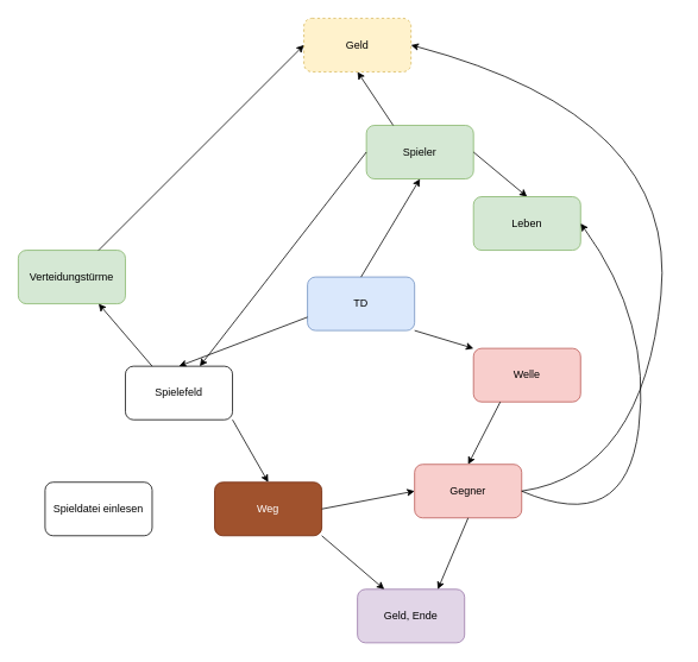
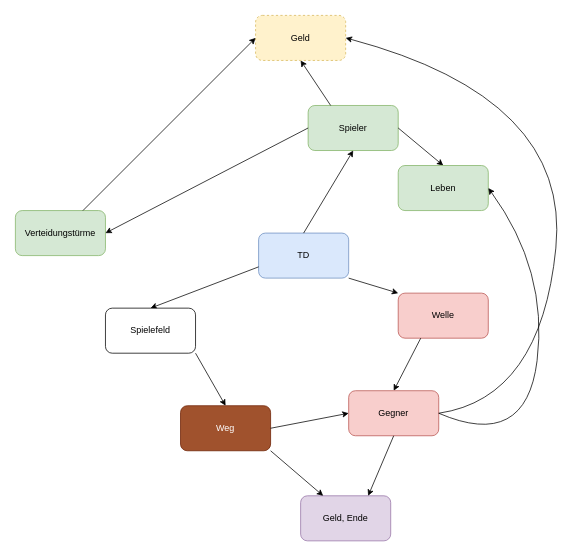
  <mxCell id="0" />
  <mxCell id="1" parent="0" />
  <mxCell id="2" value="TD" style="rounded=1;whiteSpace=wrap;html=1;fillColor=#dae8fc;strokeColor=#6c8ebf;" vertex="1" parent="1"><mxGeometry x="344" y="310" width="120" height="60" as="geometry" /></mxCell>
  <mxCell id="3" value="" style="endArrow=classic;html=1;exitX=0;exitY=0.75;exitDx=0;exitDy=0;entryX=0.5;entryY=0;entryDx=0;entryDy=0;" edge="1" parent="1" source="2" target="4"><mxGeometry width="50" height="50" relative="1" as="geometry"><mxPoint x="320" y="450" as="sourcePoint" /><mxPoint x="210" y="410" as="targetPoint" /></mxGeometry></mxCell>
  <mxCell id="4" value="Spielefeld" style="rounded=1;whiteSpace=wrap;html=1;" vertex="1" parent="1"><mxGeometry x="140" y="410" width="120" height="60" as="geometry" /></mxCell>
  <mxCell id="5" value="Weg" style="rounded=1;whiteSpace=wrap;html=1;fillColor=#a0522d;strokeColor=#6D1F00;fontColor=#ffffff;" vertex="1" parent="1"><mxGeometry x="240" y="540" width="120" height="60" as="geometry" /></mxCell>
  <mxCell id="6" value="" style="endArrow=classic;html=1;exitX=1;exitY=1;exitDx=0;exitDy=0;entryX=0.5;entryY=0;entryDx=0;entryDy=0;" edge="1" parent="1" source="4" target="5"><mxGeometry width="50" height="50" relative="1" as="geometry"><mxPoint x="320" y="450" as="sourcePoint" /><mxPoint x="370" y="400" as="targetPoint" /></mxGeometry></mxCell>
- <mxCell id="7" value="Spieldatei einlesen" style="rounded=1;whiteSpace=wrap;html=1;" vertex="1" parent="1"><mxGeometry x="50" y="540" width="120" height="60" as="geometry" /></mxCell>
  <mxCell id="8" value="Verteidungstürme" style="rounded=1;whiteSpace=wrap;html=1;fillColor=#d5e8d4;strokeColor=#82b366;" vertex="1" parent="1"><mxGeometry x="20" y="280" width="120" height="60" as="geometry" /></mxCell>
- <mxCell id="9" value="" style="endArrow=classic;html=1;entryX=0.75;entryY=1;entryDx=0;entryDy=0;exitX=0.25;exitY=0;exitDx=0;exitDy=0;" edge="1" parent="1" source="4" target="8"><mxGeometry width="50" height="50" relative="1" as="geometry"><mxPoint x="320" y="450" as="sourcePoint" /><mxPoint x="370" y="400" as="targetPoint" /></mxGeometry></mxCell>
  <mxCell id="10" value="Geld, Ende" style="rounded=1;whiteSpace=wrap;html=1;fillColor=#e1d5e7;strokeColor=#9673a6;" vertex="1" parent="1"><mxGeometry x="400" y="660" width="120" height="60" as="geometry" /></mxCell>
  <mxCell id="11" value="" style="endArrow=classic;html=1;exitX=1;exitY=1;exitDx=0;exitDy=0;entryX=0.25;entryY=0;entryDx=0;entryDy=0;" edge="1" parent="1" source="5" target="10"><mxGeometry width="50" height="50" relative="1" as="geometry"><mxPoint x="320" y="450" as="sourcePoint" /><mxPoint x="370" y="400" as="targetPoint" /></mxGeometry></mxCell>
  <mxCell id="12" value="Welle" style="rounded=1;whiteSpace=wrap;html=1;fillColor=#f8cecc;strokeColor=#b85450;" vertex="1" parent="1"><mxGeometry x="530" y="390" width="120" height="60" as="geometry" /></mxCell>
  <mxCell id="13" value="Spieler" style="rounded=1;whiteSpace=wrap;html=1;fillColor=#d5e8d4;strokeColor=#82b366;" vertex="1" parent="1"><mxGeometry x="410" y="140" width="120" height="60" as="geometry" /></mxCell>
  <mxCell id="14" value="" style="endArrow=classic;html=1;exitX=0.5;exitY=0;exitDx=0;exitDy=0;entryX=0.5;entryY=1;entryDx=0;entryDy=0;" edge="1" parent="1" source="2" target="13"><mxGeometry width="50" height="50" relative="1" as="geometry"><mxPoint x="420" y="300" as="sourcePoint" /><mxPoint x="470" y="250" as="targetPoint" /></mxGeometry></mxCell>
  <mxCell id="15" value="" style="endArrow=classic;html=1;exitX=1;exitY=1;exitDx=0;exitDy=0;entryX=0;entryY=0;entryDx=0;entryDy=0;" edge="1" parent="1" source="2" target="12"><mxGeometry width="50" height="50" relative="1" as="geometry"><mxPoint x="490" y="480" as="sourcePoint" /><mxPoint x="540" y="430" as="targetPoint" /></mxGeometry></mxCell>
  <mxCell id="16" value="" style="endArrow=classic;html=1;exitX=0.25;exitY=1;exitDx=0;exitDy=0;entryX=0.5;entryY=0;entryDx=0;entryDy=0;" edge="1" parent="1" source="12" target="17"><mxGeometry width="50" height="50" relative="1" as="geometry"><mxPoint x="630" y="540" as="sourcePoint" /><mxPoint x="510" y="520" as="targetPoint" /></mxGeometry></mxCell>
  <mxCell id="17" value="Gegner" style="rounded=1;whiteSpace=wrap;html=1;fillColor=#f8cecc;strokeColor=#b85450;" vertex="1" parent="1"><mxGeometry x="464" y="520" width="120" height="60" as="geometry" /></mxCell>
  <mxCell id="18" value="" style="endArrow=classic;html=1;exitX=0.5;exitY=1;exitDx=0;exitDy=0;entryX=0.75;entryY=0;entryDx=0;entryDy=0;" edge="1" parent="1" source="17" target="10"><mxGeometry width="50" height="50" relative="1" as="geometry"><mxPoint x="600" y="650" as="sourcePoint" /><mxPoint x="650" y="600" as="targetPoint" /></mxGeometry></mxCell>
- <mxCell id="19" value="" style="endArrow=classic;html=1;exitX=0;exitY=0.5;exitDx=0;exitDy=0;" edge="1" parent="1" source="13" target="4"><mxGeometry width="50" height="50" relative="1" as="geometry"><mxPoint x="290" y="240" as="sourcePoint" /><mxPoint x="340" y="190" as="targetPoint" /></mxGeometry></mxCell>
+ <mxCell id="19" value="" style="endArrow=classic;html=1;entryX=1;entryY=0.5;entryDx=0;entryDy=0;exitX=0;exitY=0.5;exitDx=0;exitDy=0;" edge="1" parent="1" source="13" target="8"><mxGeometry width="50" height="50" relative="1" as="geometry"><mxPoint x="290" y="240" as="sourcePoint" /><mxPoint x="340" y="190" as="targetPoint" /></mxGeometry></mxCell>
  <mxCell id="20" value="" style="endArrow=classic;html=1;exitX=0.25;exitY=0;exitDx=0;exitDy=0;entryX=0.5;entryY=1;entryDx=0;entryDy=0;" edge="1" parent="1" source="13" target="21"><mxGeometry width="50" height="50" relative="1" as="geometry"><mxPoint x="270" y="190" as="sourcePoint" /><mxPoint x="410" y="80" as="targetPoint" /></mxGeometry></mxCell>
  <mxCell id="21" value="Geld" style="rounded=1;whiteSpace=wrap;html=1;fillColor=#fff2cc;strokeColor=#d6b656;dashed=1;" vertex="1" parent="1"><mxGeometry x="340" y="20" width="120" height="60" as="geometry" /></mxCell>
  <mxCell id="22" value="" style="endArrow=classic;html=1;entryX=0;entryY=0.5;entryDx=0;entryDy=0;exitX=0.75;exitY=0;exitDx=0;exitDy=0;" edge="1" parent="1" source="8" target="21"><mxGeometry width="50" height="50" relative="1" as="geometry"><mxPoint x="170" y="260" as="sourcePoint" /><mxPoint x="610" y="80" as="targetPoint" /></mxGeometry></mxCell>
  <mxCell id="23" value="" style="curved=1;endArrow=classic;html=1;exitX=1;exitY=0.5;exitDx=0;exitDy=0;entryX=1;entryY=0.5;entryDx=0;entryDy=0;" edge="1" parent="1" source="17" target="21"><mxGeometry width="50" height="50" relative="1" as="geometry"><mxPoint x="670" y="560" as="sourcePoint" /><mxPoint x="720" y="510" as="targetPoint" /><Array as="points"><mxPoint x="720" y="530" /><mxPoint x="760" y="130" /></Array></mxGeometry></mxCell>
  <mxCell id="24" value="" style="endArrow=classic;html=1;exitX=1;exitY=0.5;exitDx=0;exitDy=0;entryX=0.5;entryY=0;entryDx=0;entryDy=0;" edge="1" parent="1" source="13" target="25"><mxGeometry width="50" height="50" relative="1" as="geometry"><mxPoint x="550" y="170" as="sourcePoint" /><mxPoint x="560" y="220" as="targetPoint" /></mxGeometry></mxCell>
  <mxCell id="25" value="Leben" style="rounded=1;whiteSpace=wrap;html=1;fillColor=#d5e8d4;strokeColor=#82b366;" vertex="1" parent="1"><mxGeometry x="530" y="220" width="120" height="60" as="geometry" /></mxCell>
  <mxCell id="26" value="" style="curved=1;endArrow=classic;html=1;exitX=1;exitY=0.5;exitDx=0;exitDy=0;entryX=1;entryY=0.5;entryDx=0;entryDy=0;" edge="1" parent="1" source="17" target="25"><mxGeometry width="50" height="50" relative="1" as="geometry"><mxPoint x="620" y="630" as="sourcePoint" /><mxPoint x="670" y="580" as="targetPoint" /><Array as="points"><mxPoint x="700" y="600" /><mxPoint x="730" y="360" /></Array></mxGeometry></mxCell>
  <mxCell id="27" value="" style="endArrow=classic;html=1;exitX=1;exitY=0.5;exitDx=0;exitDy=0;entryX=0;entryY=0.5;entryDx=0;entryDy=0;" edge="1" parent="1" source="5" target="17"><mxGeometry width="50" height="50" relative="1" as="geometry"><mxPoint x="410" y="360" as="sourcePoint" /><mxPoint x="460" y="310" as="targetPoint" /></mxGeometry></mxCell>
